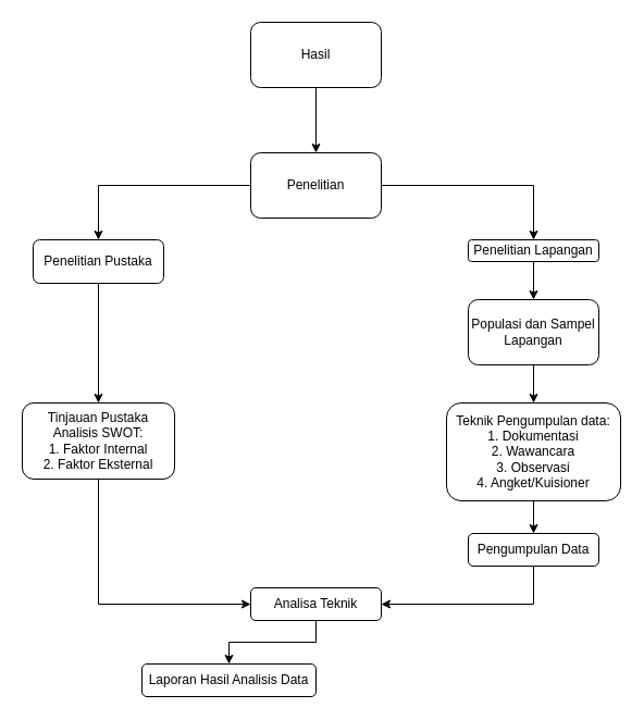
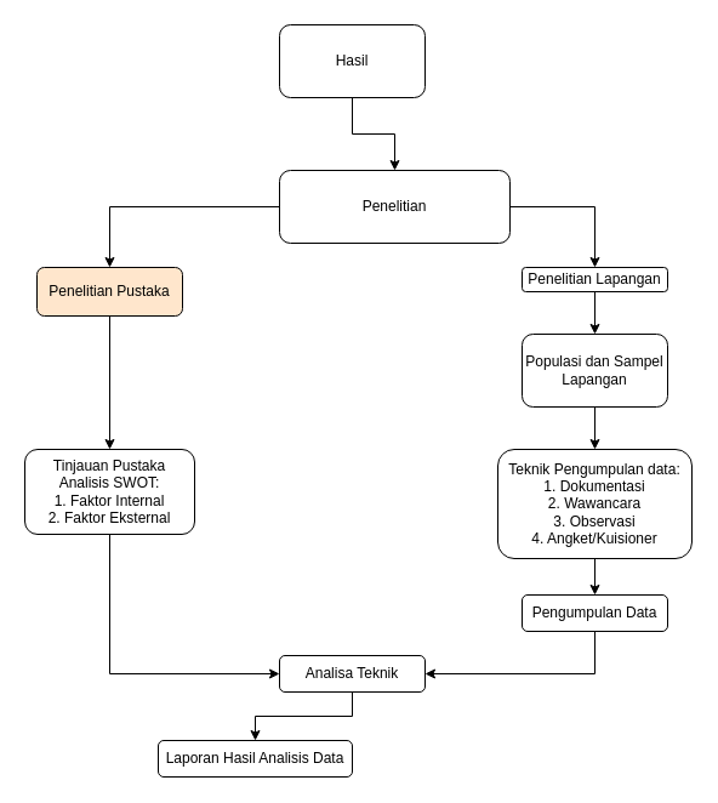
  <mxCell id="0" />
  <mxCell id="1" parent="0" />
  <mxCell id="2" value="" style="edgeStyle=orthogonalEdgeStyle;rounded=0;orthogonalLoop=1;jettySize=auto;html=1;" parent="1" source="3" target="6" edge="1"><mxGeometry relative="1" as="geometry" /></mxCell>
  <mxCell id="3" value="Hasil" style="rounded=1;whiteSpace=wrap;html=1;" parent="1" vertex="1"><mxGeometry x="230" y="20" width="120" height="60" as="geometry" /></mxCell>
  <mxCell id="4" style="edgeStyle=orthogonalEdgeStyle;rounded=0;orthogonalLoop=1;jettySize=auto;html=1;entryX=0.5;entryY=0;entryDx=0;entryDy=0;" parent="1" source="6" target="8" edge="1"><mxGeometry relative="1" as="geometry" /></mxCell>
  <mxCell id="5" style="edgeStyle=orthogonalEdgeStyle;rounded=0;orthogonalLoop=1;jettySize=auto;html=1;entryX=0.5;entryY=0;entryDx=0;entryDy=0;" parent="1" source="6" target="10" edge="1"><mxGeometry relative="1" as="geometry" /></mxCell>
- <mxCell id="6" value="Penelitian" style="rounded=1;whiteSpace=wrap;html=1;" parent="1" vertex="1"><mxGeometry x="230" y="140" width="120" height="60" as="geometry" /></mxCell>
+ <mxCell id="6" value="Penelitian" style="rounded=1;whiteSpace=wrap;html=1;" parent="1" vertex="1"><mxGeometry x="230" y="140" width="190" height="60" as="geometry" /></mxCell>
  <mxCell id="7" value="" style="edgeStyle=orthogonalEdgeStyle;rounded=0;orthogonalLoop=1;jettySize=auto;html=1;" parent="1" source="8" target="12" edge="1"><mxGeometry relative="1" as="geometry" /></mxCell>
- <mxCell id="8" value="Penelitian Pustaka" style="rounded=1;whiteSpace=wrap;html=1;" parent="1" vertex="1"><mxGeometry x="30" y="220" width="120" height="40" as="geometry" /></mxCell>
+ <mxCell id="8" value="Penelitian Pustaka" style="rounded=1;whiteSpace=wrap;html=1;fillColor=#ffe6cc;" parent="1" vertex="1"><mxGeometry x="30" y="220" width="120" height="40" as="geometry" /></mxCell>
  <mxCell id="9" value="" style="edgeStyle=orthogonalEdgeStyle;rounded=0;orthogonalLoop=1;jettySize=auto;html=1;" parent="1" source="10" target="14" edge="1"><mxGeometry relative="1" as="geometry" /></mxCell>
  <mxCell id="10" value="Penelitian Lapangan" style="rounded=1;whiteSpace=wrap;html=1;" parent="1" vertex="1"><mxGeometry x="430" y="220" width="120" height="20" as="geometry" /></mxCell>
  <mxCell id="11" style="edgeStyle=orthogonalEdgeStyle;rounded=0;orthogonalLoop=1;jettySize=auto;html=1;entryX=0;entryY=0.5;entryDx=0;entryDy=0;" edge="1" parent="1" source="12" target="20"><mxGeometry relative="1" as="geometry"><Array as="points"><mxPoint x="90" y="555" /></Array></mxGeometry></mxCell>
  <mxCell id="12" value="Tinjauan Pustaka &lt;br&gt;Analisis SWOT:&lt;br&gt;1. Faktor Internal&lt;br&gt;2. Faktor Eksternal" style="rounded=1;whiteSpace=wrap;html=1;" parent="1" vertex="1"><mxGeometry x="20" y="370" width="140" height="70" as="geometry" /></mxCell>
  <mxCell id="13" value="" style="edgeStyle=orthogonalEdgeStyle;rounded=0;orthogonalLoop=1;jettySize=auto;html=1;" parent="1" source="14" target="16" edge="1"><mxGeometry relative="1" as="geometry" /></mxCell>
  <mxCell id="14" value="Populasi dan Sampel Lapangan" style="rounded=1;whiteSpace=wrap;html=1;" parent="1" vertex="1"><mxGeometry x="430" y="275" width="120" height="60" as="geometry" /></mxCell>
  <mxCell id="15" value="" style="edgeStyle=orthogonalEdgeStyle;rounded=0;orthogonalLoop=1;jettySize=auto;html=1;" edge="1" parent="1" source="16" target="18"><mxGeometry relative="1" as="geometry" /></mxCell>
  <mxCell id="16" value="Teknik Pengumpulan data:&lt;br&gt;1. Dokumentasi&lt;br&gt;2. Wawancara&lt;br&gt;3. Observasi&lt;br&gt;4. Angket/Kuisioner" style="whiteSpace=wrap;html=1;rounded=1;" parent="1" vertex="1"><mxGeometry x="410" y="370" width="160" height="90" as="geometry" /></mxCell>
  <mxCell id="17" style="edgeStyle=orthogonalEdgeStyle;rounded=0;orthogonalLoop=1;jettySize=auto;html=1;entryX=1;entryY=0.5;entryDx=0;entryDy=0;" edge="1" parent="1" source="18" target="20"><mxGeometry relative="1" as="geometry"><Array as="points"><mxPoint x="490" y="555" /></Array></mxGeometry></mxCell>
  <mxCell id="18" value="Pengumpulan Data" style="rounded=1;whiteSpace=wrap;html=1;" vertex="1" parent="1"><mxGeometry x="430" y="490" width="120" height="30" as="geometry" /></mxCell>
  <mxCell id="19" value="" style="edgeStyle=orthogonalEdgeStyle;rounded=0;orthogonalLoop=1;jettySize=auto;html=1;" edge="1" parent="1" source="20" target="21"><mxGeometry relative="1" as="geometry" /></mxCell>
  <mxCell id="20" value="Analisa Teknik" style="rounded=1;whiteSpace=wrap;html=1;" vertex="1" parent="1"><mxGeometry x="230" y="540" width="120" height="30" as="geometry" /></mxCell>
  <mxCell id="21" value="Laporan Hasil Analisis Data" style="whiteSpace=wrap;html=1;rounded=1;" vertex="1" parent="1"><mxGeometry x="130" y="610" width="160" height="30" as="geometry" /></mxCell>
